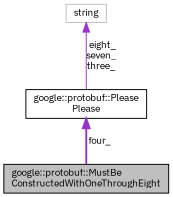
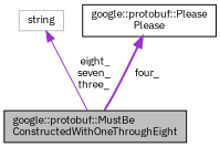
  digraph {
    fontname="IBM Plex Sans"
    node [color=black fillcolor=white fontname="IBM Plex Sans" fontsize=10 shape=record style=filled]
    edge [color=darkorchid3 dir=back fontname="IBM Plex Sans" fontsize=10 labelfontname=Helvetica labelfontsize=10]
    n1 [fillcolor=grey75 fontcolor=black height=0.2 label="google::protobuf::MustBe\lConstructedWithOneThroughEight" width=0.4]
    n2 [color=grey75 height=0.2 label=string width=0.4]
    n3 [height=0.2 label="google::protobuf::Please\lPlease" width=0.4]
-   n2 -> n3 [label=" eight_\nseven_\nthree_" style=solid]
+   n2 -> n1 [label=" eight_\nseven_\nthree_" style=solid]
    n3 -> n1 [label=" four_" style=bold]
  }
